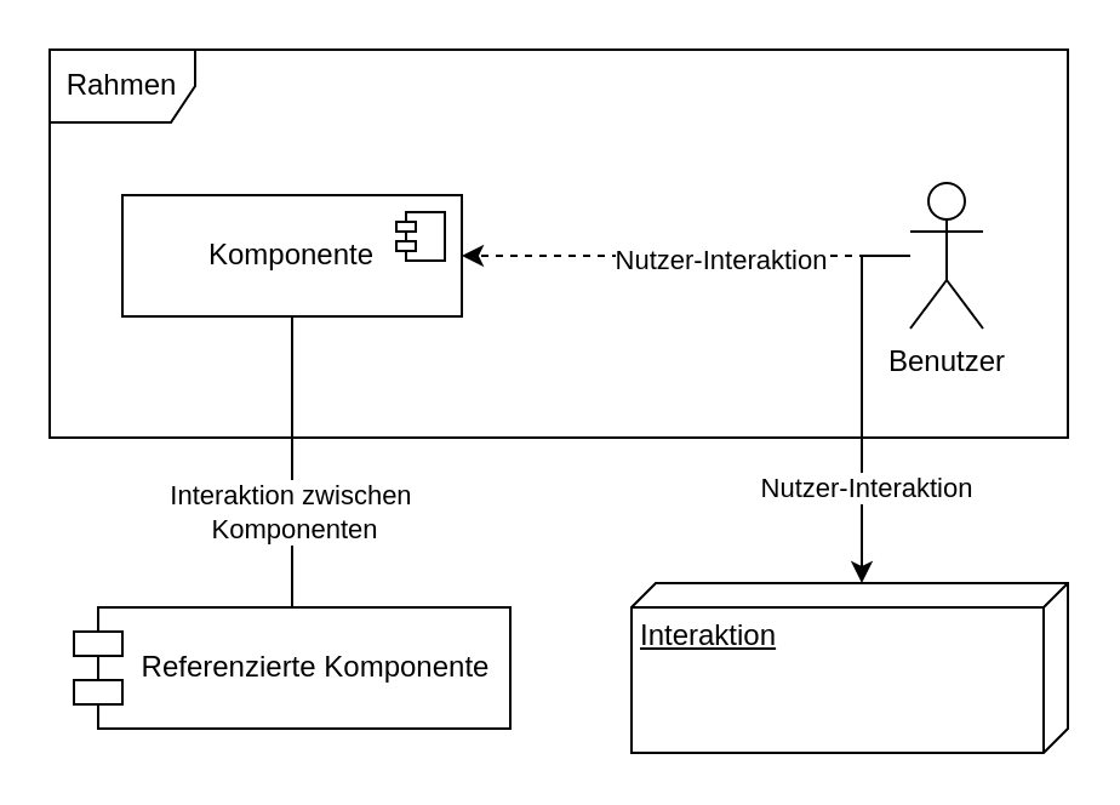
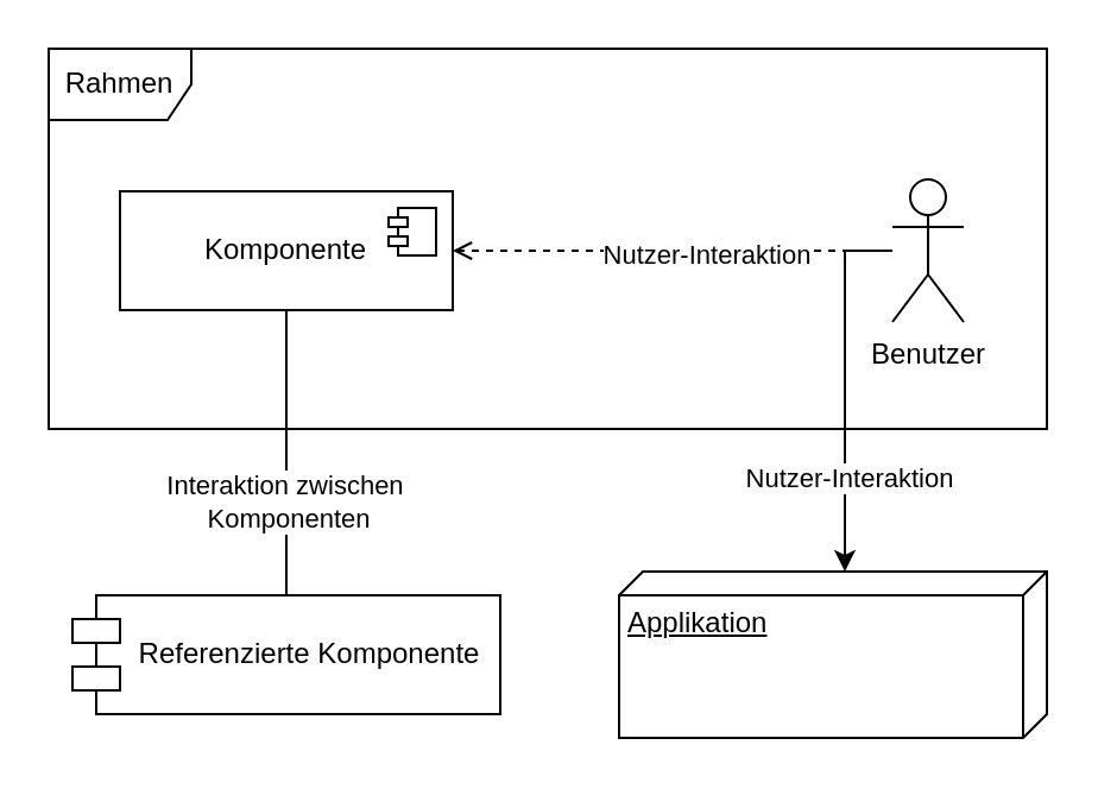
  <mxCell id="0" />
  <mxCell id="1" parent="0" />
  <mxCell id="2" value="Rahmen" style="shape=umlFrame;whiteSpace=wrap;html=1;pointerEvents=0;" vertex="1" parent="1"><mxGeometry x="20" y="20" width="420" height="160" as="geometry" /></mxCell>
  <mxCell id="3" value="Referenzierte Komponente" style="shape=module;align=left;spacingLeft=20;align=center;verticalAlign=middle;whiteSpace=wrap;html=1;" vertex="1" parent="1"><mxGeometry x="30" y="250" width="180" height="50" as="geometry" /></mxCell>
  <mxCell id="4" value="Komponente" style="html=1;dropTarget=0;whiteSpace=wrap;" vertex="1" parent="1"><mxGeometry x="50" y="80" width="140" height="50" as="geometry" /></mxCell>
  <mxCell id="5" value="" style="shape=module;jettyWidth=8;jettyHeight=4;" vertex="1" parent="4"><mxGeometry x="1" width="20" height="20" relative="1" as="geometry"><mxPoint x="-27" y="7" as="offset" /></mxGeometry></mxCell>
- <mxCell id="6" value="Interaktion" style="verticalAlign=top;align=left;spacingTop=8;spacingLeft=2;spacingRight=12;shape=cube;size=10;direction=south;fontStyle=4;html=1;whiteSpace=wrap;" vertex="1" parent="1"><mxGeometry x="260" y="240" width="180" height="70" as="geometry" /></mxCell>
+ <mxCell id="6" value="Applikation" style="verticalAlign=top;align=left;spacingTop=8;spacingLeft=2;spacingRight=12;shape=cube;size=10;direction=south;fontStyle=4;html=1;whiteSpace=wrap;" vertex="1" parent="1"><mxGeometry x="260" y="240" width="180" height="70" as="geometry" /></mxCell>
  <mxCell id="7" value="Benutzer" style="shape=umlActor;verticalLabelPosition=bottom;verticalAlign=top;html=1;" vertex="1" parent="1"><mxGeometry x="375" y="75" width="30" height="60" as="geometry" /></mxCell>
- <mxCell id="8" value="" style="endArrow=classic;html=1;rounded=0;entryX=1;entryY=0.5;entryDx=0;entryDy=0;dashed=1;" edge="1" parent="1" source="7" target="4"><mxGeometry width="50" height="50" relative="1" as="geometry"><mxPoint x="60" y="150" as="sourcePoint" /><mxPoint x="180" y="150" as="targetPoint" /></mxGeometry></mxCell>
+ <mxCell id="8" value="" style="endArrow=open;html=1;rounded=0;entryX=1;entryY=0.5;entryDx=0;entryDy=0;dashed=1;" edge="1" parent="1" source="7" target="4"><mxGeometry width="50" height="50" relative="1" as="geometry"><mxPoint x="60" y="150" as="sourcePoint" /><mxPoint x="180" y="150" as="targetPoint" /></mxGeometry></mxCell>
  <mxCell id="9" value="Nutzer-Interaktion" style="edgeLabel;html=1;align=center;verticalAlign=middle;resizable=0;points=[];" vertex="1" connectable="0" parent="8"><mxGeometry x="-0.15" y="1" relative="1" as="geometry"><mxPoint as="offset" /></mxGeometry></mxCell>
  <mxCell id="10" value="" style="endArrow=classic;html=1;rounded=0;entryX=0;entryY=0;entryDx=0;entryDy=85;dashed=0;entryPerimeter=0;" edge="1" parent="1" source="7" target="6"><mxGeometry width="50" height="50" relative="1" as="geometry"><mxPoint x="400" y="210" as="sourcePoint" /><mxPoint x="210" y="170" as="targetPoint" /><Array as="points"><mxPoint x="355" y="105" /></Array></mxGeometry></mxCell>
  <mxCell id="11" value="Nutzer-Interaktion" style="edgeLabel;html=1;align=center;verticalAlign=middle;resizable=0;points=[];" vertex="1" connectable="0" parent="10"><mxGeometry x="-0.15" y="1" relative="1" as="geometry"><mxPoint y="49" as="offset" /></mxGeometry></mxCell>
  <mxCell id="12" value="" style="endArrow=none;html=1;rounded=0;entryX=0.5;entryY=0;entryDx=0;entryDy=0;exitX=0.5;exitY=1;exitDx=0;exitDy=0;" edge="1" parent="1" source="4" target="3"><mxGeometry width="50" height="50" relative="1" as="geometry"><mxPoint x="70" y="220" as="sourcePoint" /><mxPoint x="190" y="220" as="targetPoint" /></mxGeometry></mxCell>
  <mxCell id="13" value="Interaktion zwischen&amp;nbsp;&lt;div&gt;Komponenten&lt;/div&gt;" style="edgeLabel;html=1;align=center;verticalAlign=middle;resizable=0;points=[];" vertex="1" connectable="0" parent="12"><mxGeometry x="-0.15" y="1" relative="1" as="geometry"><mxPoint x="-1" y="29" as="offset" /></mxGeometry></mxCell>
